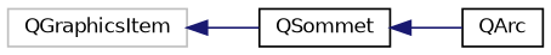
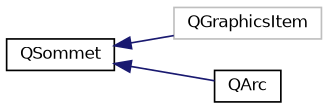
  digraph {
    rankdir=LR
    node [color=black fillcolor=white fontname=Helvetica fontsize=10 shape=record style=filled]
    edge [color=midnightblue dir=back fontname=Helvetica fontsize=10 labelfontname=Helvetica labelfontsize=10 style=solid]
    n1 [color=grey75 height=0.2 label=QGraphicsItem width=0.4]
    n2 [height=0.2 label=QSommet width=0.4]
    n3 [height=0.2 label=QArc width=0.4]
-   n1 -> n2
+   n2 -> n1
    n2 -> n3
  }
